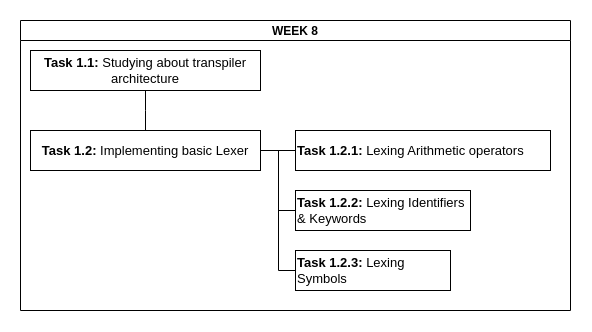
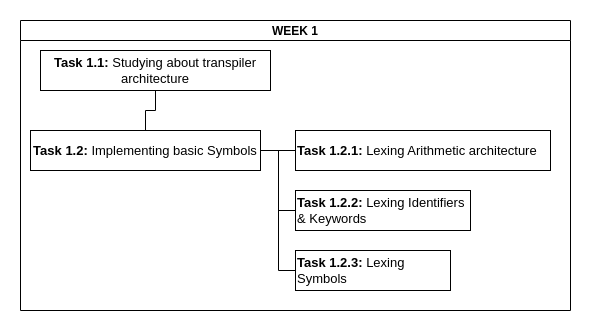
  <mxCell id="0" />
  <mxCell id="1" parent="0" />
- <mxCell id="2" value="WEEK 8" style="swimlane;startSize=20;horizontal=1;containerType=tree;treeFolding=0;" vertex="1" parent="1"><mxGeometry x="20" y="20" width="550" height="290" as="geometry" /></mxCell>
- <mxCell id="3" value="&lt;font style=&quot;font-size: 13px;&quot;&gt;&lt;b&gt;Task 1.1:&lt;/b&gt; Studying about transpiler architecture&lt;/font&gt;" style="whiteSpace=wrap;html=1;treeFolding=0;treeMoving=1;newEdgeStyle={&quot;edgeStyle&quot;:&quot;elbowEdgeStyle&quot;,&quot;startArrow&quot;:&quot;none&quot;,&quot;endArrow&quot;:&quot;none&quot;};" vertex="1" parent="2"><mxGeometry x="10" y="30" width="230" height="40" as="geometry" /></mxCell>
+ <mxCell id="2" value="WEEK 1" style="swimlane;startSize=20;horizontal=1;containerType=tree;treeFolding=0;" vertex="1" parent="1"><mxGeometry x="20" y="20" width="550" height="290" as="geometry" /></mxCell>
+ <mxCell id="3" value="&lt;font style=&quot;font-size: 13px;&quot;&gt;&lt;b&gt;Task 1.1:&lt;/b&gt; Studying about transpiler architecture&lt;/font&gt;" style="whiteSpace=wrap;html=1;treeFolding=0;treeMoving=1;newEdgeStyle={&quot;edgeStyle&quot;:&quot;elbowEdgeStyle&quot;,&quot;startArrow&quot;:&quot;none&quot;,&quot;endArrow&quot;:&quot;none&quot;};" vertex="1" parent="2"><mxGeometry x="20" y="30" width="230" height="40" as="geometry" /></mxCell>
  <mxCell id="4" style="edgeStyle=elbowEdgeStyle;rounded=0;orthogonalLoop=1;jettySize=auto;html=1;startArrow=none;endArrow=none;exitX=1;exitY=0.5;exitDx=0;exitDy=0;" edge="1" parent="2" source="5" target="7"><mxGeometry relative="1" as="geometry" /></mxCell>
- <mxCell id="5" value="&lt;font style=&quot;font-size: 13px;&quot;&gt;&lt;b&gt;Task 1.2:&lt;/b&gt; Implementing basic Lexer&lt;/font&gt;" style="whiteSpace=wrap;html=1;treeFolding=0;treeMoving=1;newEdgeStyle={&quot;edgeStyle&quot;:&quot;elbowEdgeStyle&quot;,&quot;startArrow&quot;:&quot;none&quot;,&quot;endArrow&quot;:&quot;none&quot;};" vertex="1" parent="2"><mxGeometry x="10" y="110" width="230" height="40" as="geometry" /></mxCell>
+ <mxCell id="5" value="&lt;font style=&quot;font-size: 13px;&quot;&gt;&lt;b&gt;Task 1.2:&lt;/b&gt; Implementing basic Symbols&lt;/font&gt;" style="whiteSpace=wrap;html=1;treeFolding=0;treeMoving=1;newEdgeStyle={&quot;edgeStyle&quot;:&quot;elbowEdgeStyle&quot;,&quot;startArrow&quot;:&quot;none&quot;,&quot;endArrow&quot;:&quot;none&quot;};" vertex="1" parent="2"><mxGeometry x="10" y="110" width="230" height="40" as="geometry" /></mxCell>
  <mxCell id="6" value="" style="edgeStyle=elbowEdgeStyle;elbow=vertical;sourcePerimeterSpacing=0;targetPerimeterSpacing=0;startArrow=none;endArrow=none;rounded=0;curved=0;" edge="1" parent="2" source="3" target="5"><mxGeometry relative="1" as="geometry"><mxPoint x="195" y="70" as="sourcePoint" /><mxPoint x="195" y="110" as="targetPoint" /></mxGeometry></mxCell>
  <mxCell id="7" value="&lt;font style=&quot;font-size: 13px;&quot;&gt;&lt;b&gt;Task 1.2.3:&lt;/b&gt; Lexing Symbols&lt;/font&gt;" style="whiteSpace=wrap;html=1;treeFolding=0;treeMoving=1;newEdgeStyle={&quot;edgeStyle&quot;:&quot;elbowEdgeStyle&quot;,&quot;startArrow&quot;:&quot;none&quot;,&quot;endArrow&quot;:&quot;none&quot;};align=left;" vertex="1" parent="2"><mxGeometry x="275" y="230" width="155" height="40" as="geometry" /></mxCell>
- <mxCell id="8" value="&lt;div style=&quot;&quot;&gt;&lt;b style=&quot;font-size: 13px; background-color: initial;&quot;&gt;Task 1.2.1:&lt;/b&gt;&lt;span style=&quot;font-size: 13px; background-color: initial;&quot;&gt; Lexing Arithmetic operators&lt;/span&gt;&lt;/div&gt;" style="whiteSpace=wrap;html=1;treeFolding=0;treeMoving=1;newEdgeStyle={&quot;edgeStyle&quot;:&quot;elbowEdgeStyle&quot;,&quot;startArrow&quot;:&quot;none&quot;,&quot;endArrow&quot;:&quot;none&quot;};align=left;noLabel=0;recursiveResize=1;expand=1;" vertex="1" parent="2"><mxGeometry x="275" y="110" width="255" height="40" as="geometry" /></mxCell>
+ <mxCell id="8" value="&lt;div style=&quot;&quot;&gt;&lt;b style=&quot;font-size: 13px; background-color: initial;&quot;&gt;Task 1.2.1:&lt;/b&gt;&lt;span style=&quot;font-size: 13px; background-color: initial;&quot;&gt; Lexing Arithmetic architecture&lt;/span&gt;&lt;/div&gt;" style="whiteSpace=wrap;html=1;treeFolding=0;treeMoving=1;newEdgeStyle={&quot;edgeStyle&quot;:&quot;elbowEdgeStyle&quot;,&quot;startArrow&quot;:&quot;none&quot;,&quot;endArrow&quot;:&quot;none&quot;};align=left;noLabel=0;recursiveResize=1;expand=1;" vertex="1" parent="2"><mxGeometry x="275" y="110" width="255" height="40" as="geometry" /></mxCell>
  <mxCell id="9" style="edgeStyle=elbowEdgeStyle;rounded=0;orthogonalLoop=1;jettySize=auto;html=1;startArrow=none;endArrow=none;exitX=1;exitY=0.5;exitDx=0;exitDy=0;entryX=0;entryY=0.5;entryDx=0;entryDy=0;" edge="1" parent="2" source="5" target="8"><mxGeometry relative="1" as="geometry" /></mxCell>
  <mxCell id="10" value="&lt;font style=&quot;font-size: 13px;&quot;&gt;&lt;b&gt;Task 1.2.2:&lt;/b&gt; Lexing Identifiers &amp;amp; Keywords&lt;/font&gt;" style="whiteSpace=wrap;html=1;treeFolding=0;treeMoving=1;newEdgeStyle={&quot;edgeStyle&quot;:&quot;elbowEdgeStyle&quot;,&quot;startArrow&quot;:&quot;none&quot;,&quot;endArrow&quot;:&quot;none&quot;};align=left;" vertex="1" parent="2"><mxGeometry x="275" y="170" width="175" height="40" as="geometry" /></mxCell>
  <mxCell id="11" style="edgeStyle=elbowEdgeStyle;rounded=0;orthogonalLoop=1;jettySize=auto;html=1;startArrow=none;endArrow=none;exitX=1;exitY=0.5;exitDx=0;exitDy=0;entryX=0;entryY=0.5;entryDx=0;entryDy=0;" edge="1" parent="2" source="5" target="10"><mxGeometry relative="1" as="geometry" /></mxCell>
